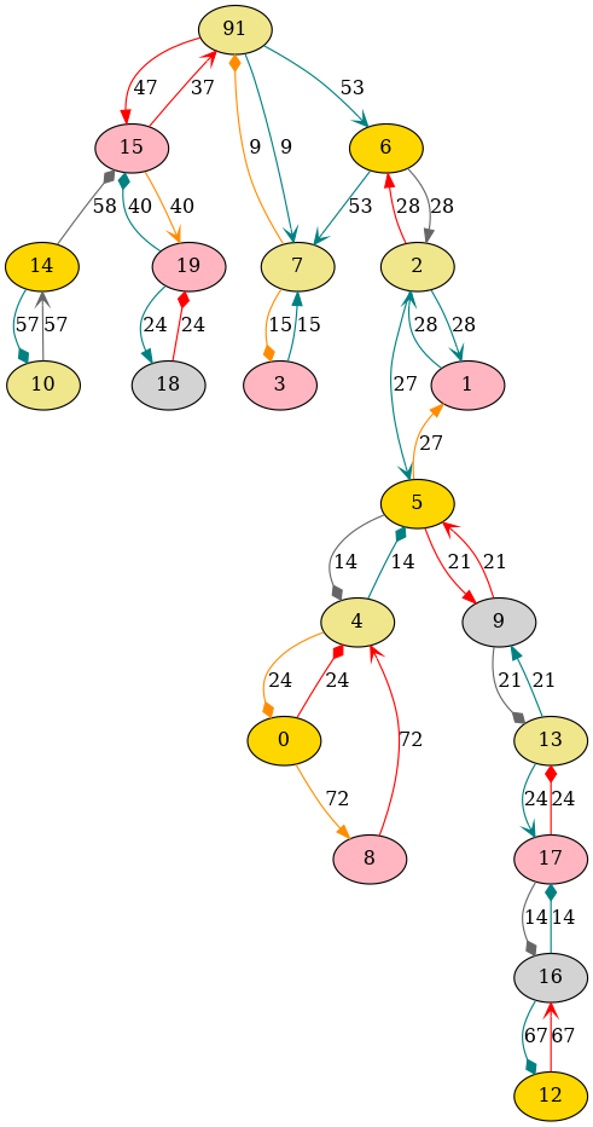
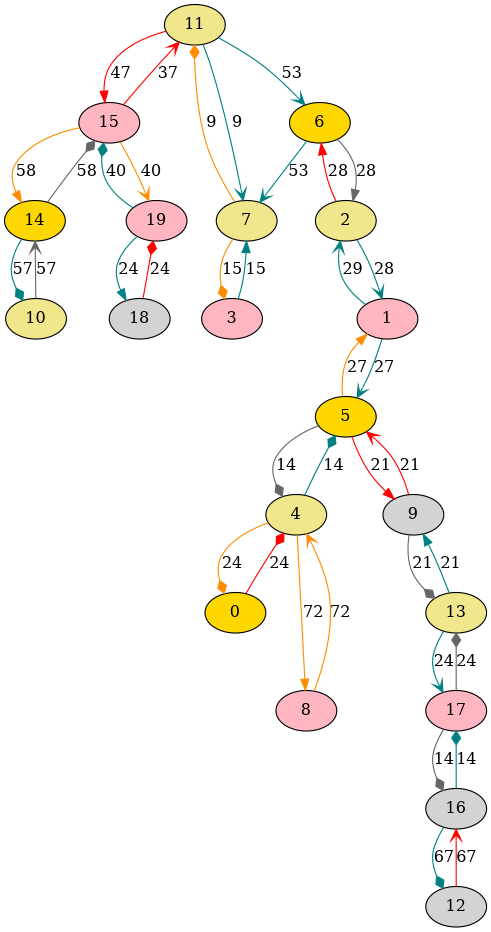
  digraph {
    node [fillcolor=khaki style=filled]
    edge [arrowhead=diamond color=teal]
-   11 [label=91]
+   11
    7
    15 [fillcolor=lightpink]
    6 [fillcolor=gold]
    3 [fillcolor=lightpink]
    19 [fillcolor=lightpink]
    14 [fillcolor=gold]
    2
    5 [fillcolor=gold]
    4
    0 [fillcolor=gold]
    8 [fillcolor=lightpink]
    9 [fillcolor=lightgrey]
    1 [fillcolor=lightpink]
    13
    17 [fillcolor=lightpink]
    16 [fillcolor=lightgrey]
-   12 [fillcolor=gold]
+   12 [fillcolor=lightgrey]
    18 [fillcolor=lightgrey]
    10
    11 -> 7 [arrowhead=vee label=9]
    11 -> 15 [arrowhead=normal color=red label=47]
    11 -> 6 [arrowhead=vee label=53]
    7 -> 11 [color=darkorange label=9]
    7 -> 3 [color=darkorange label=15]
    15 -> 11 [arrowhead=vee color=red label=37]
    15 -> 19 [arrowhead=vee color=darkorange label=40]
+   15 -> 14 [arrowhead=normal color=darkorange label=58]
    6 -> 7 [arrowhead=vee label=53]
    6 -> 2 [arrowhead=normal color=gray40 label=28]
    3 -> 7 [arrowhead=normal label=15]
    19 -> 15 [label=40]
    19 -> 18 [arrowhead=normal label=24]
    14 -> 15 [color=gray40 label=58]
    14 -> 10 [label=57]
    2 -> 6 [arrowhead=normal color=red label=28]
    2 -> 1 [arrowhead=vee label=28]
    5 -> 4 [color=gray40 label=14]
    5 -> 9 [arrowhead=normal color=red label=21]
    5 -> 1 [arrowhead=normal color=darkorange label=27]
    4 -> 5 [label=14]
    4 -> 0 [color=darkorange label=24]
-   0 -> 8 [arrowhead=normal color=darkorange label=72]
+   4 -> 8 [arrowhead=normal color=darkorange label=72]
    0 -> 4 [color=red label=24]
-   8 -> 4 [arrowhead=vee color=red label=72]
+   8 -> 4 [arrowhead=vee color=darkorange label=72]
    9 -> 5 [arrowhead=vee color=red label=21]
    9 -> 13 [color=gray40 label=21]
-   1 -> 2 [arrowhead=vee label=28]
-   2 -> 5 [arrowhead=vee label=27]
+   1 -> 2 [arrowhead=vee label=29]
+   1 -> 5 [arrowhead=vee label=27]
    13 -> 9 [arrowhead=normal label=21]
    13 -> 17 [arrowhead=vee label=24]
-   17 -> 13 [color=red label=24]
+   17 -> 13 [color=gray40 label=24]
    17 -> 16 [color=gray40 label=14]
    16 -> 17 [label=14]
    16 -> 12 [label=67]
    12 -> 16 [arrowhead=vee color=red label=67]
    18 -> 19 [color=red label=24]
    10 -> 14 [arrowhead=vee color=gray40 label=57]
  }
